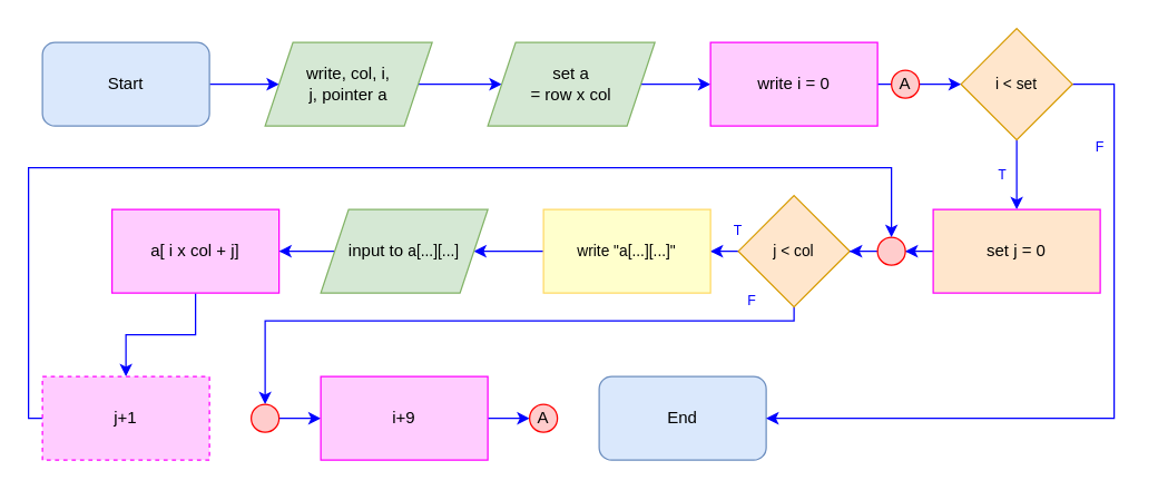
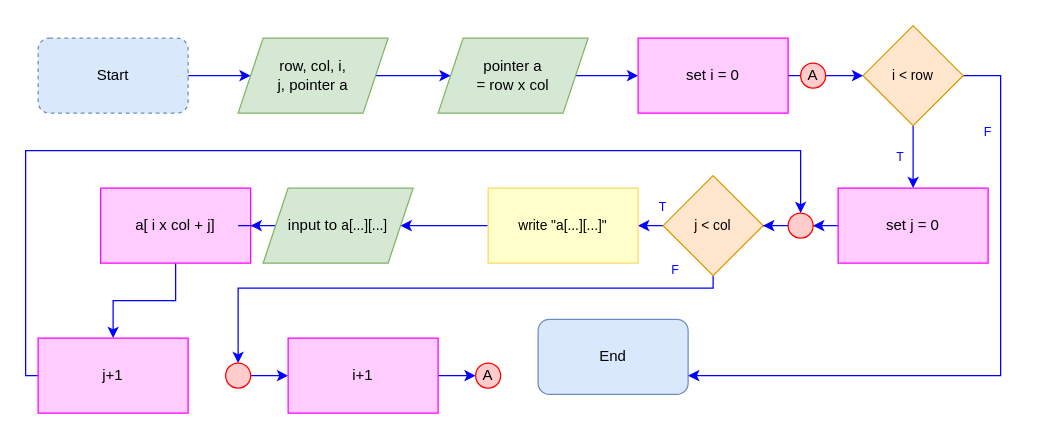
  <mxCell id="0" />
  <mxCell id="1" parent="0" />
  <mxCell id="2" style="edgeStyle=orthogonalEdgeStyle;rounded=0;orthogonalLoop=1;jettySize=auto;html=1;strokeColor=#0000FF;" parent="1" source="3" target="5" edge="1"><mxGeometry relative="1" as="geometry" /></mxCell>
- <mxCell id="3" value="Start" style="rounded=1;whiteSpace=wrap;html=1;fillColor=#dae8fc;strokeColor=#6c8ebf;" parent="1" vertex="1"><mxGeometry x="30" y="30" width="120" height="60" as="geometry" /></mxCell>
+ <mxCell id="3" value="Start" style="rounded=1;whiteSpace=wrap;html=1;fillColor=#dae8fc;strokeColor=#6c8ebf;dashed=1;" parent="1" vertex="1"><mxGeometry x="30" y="30" width="120" height="60" as="geometry" /></mxCell>
  <mxCell id="4" style="edgeStyle=orthogonalEdgeStyle;shape=connector;rounded=0;orthogonalLoop=1;jettySize=auto;html=1;labelBackgroundColor=default;strokeColor=#0000FF;fontFamily=Helvetica;fontSize=11;fontColor=default;endArrow=classic;" parent="1" source="5" target="7" edge="1"><mxGeometry relative="1" as="geometry" /></mxCell>
- <mxCell id="5" value="write, col, i,&lt;br&gt;j, pointer a" style="shape=parallelogram;perimeter=parallelogramPerimeter;whiteSpace=wrap;html=1;fixedSize=1;fillColor=#d5e8d4;strokeColor=#82b366;" parent="1" vertex="1"><mxGeometry x="190" y="30" width="120" height="60" as="geometry" /></mxCell>
+ <mxCell id="5" value="row, col, i,&lt;br&gt;j, pointer a" style="shape=parallelogram;perimeter=parallelogramPerimeter;whiteSpace=wrap;html=1;fixedSize=1;fillColor=#d5e8d4;strokeColor=#82b366;" parent="1" vertex="1"><mxGeometry x="190" y="30" width="120" height="60" as="geometry" /></mxCell>
  <mxCell id="6" style="edgeStyle=orthogonalEdgeStyle;shape=connector;rounded=0;orthogonalLoop=1;jettySize=auto;html=1;labelBackgroundColor=default;strokeColor=#0000FF;fontFamily=Helvetica;fontSize=11;fontColor=default;endArrow=classic;" parent="1" source="7" target="13" edge="1"><mxGeometry relative="1" as="geometry"><mxPoint x="510" y="60" as="targetPoint" /></mxGeometry></mxCell>
- <mxCell id="7" value="set a &lt;br&gt;= row x col" style="shape=parallelogram;perimeter=parallelogramPerimeter;whiteSpace=wrap;html=1;fixedSize=1;fillColor=#d5e8d4;strokeColor=#82b366;" parent="1" vertex="1"><mxGeometry x="350" y="30" width="120" height="60" as="geometry" /></mxCell>
- <mxCell id="8" value="End" style="rounded=1;whiteSpace=wrap;html=1;fillColor=#dae8fc;strokeColor=#6c8ebf;" parent="1" vertex="1"><mxGeometry x="430" y="270" width="120" height="60" as="geometry" /></mxCell>
+ <mxCell id="7" value="pointer a &lt;br&gt;= row x col" style="shape=parallelogram;perimeter=parallelogramPerimeter;whiteSpace=wrap;html=1;fixedSize=1;fillColor=#d5e8d4;strokeColor=#82b366;" parent="1" vertex="1"><mxGeometry x="350" y="30" width="120" height="60" as="geometry" /></mxCell>
+ <mxCell id="8" value="End" style="rounded=1;whiteSpace=wrap;html=1;fillColor=#dae8fc;strokeColor=#6c8ebf;" parent="1" vertex="1"><mxGeometry x="430" y="255" width="120" height="60" as="geometry" /></mxCell>
  <mxCell id="9" style="edgeStyle=orthogonalEdgeStyle;shape=connector;rounded=0;orthogonalLoop=1;jettySize=auto;html=1;labelBackgroundColor=default;strokeColor=#0000FF;fontFamily=Helvetica;fontSize=11;fontColor=default;endArrow=classic;" parent="1" source="11" target="15" edge="1"><mxGeometry relative="1" as="geometry"><Array as="points" /></mxGeometry></mxCell>
  <mxCell id="10" style="edgeStyle=orthogonalEdgeStyle;shape=connector;rounded=0;orthogonalLoop=1;jettySize=auto;html=1;labelBackgroundColor=default;strokeColor=#0000FF;fontFamily=Helvetica;fontSize=10;fontColor=#0000FF;endArrow=classic;" parent="1" source="11" target="8" edge="1"><mxGeometry relative="1" as="geometry"><mxPoint x="600" y="300" as="targetPoint" /><Array as="points"><mxPoint x="800" y="60" /><mxPoint x="800" y="300" /></Array></mxGeometry></mxCell>
- <mxCell id="11" value="i &amp;lt; set" style="rhombus;whiteSpace=wrap;html=1;strokeColor=#d79b00;fontFamily=Helvetica;fontSize=11;fillColor=#ffe6cc;" parent="1" vertex="1"><mxGeometry x="690" y="20" width="80" height="80" as="geometry" /></mxCell>
+ <mxCell id="11" value="i &amp;lt; row" style="rhombus;whiteSpace=wrap;html=1;strokeColor=#d79b00;fontFamily=Helvetica;fontSize=11;fillColor=#ffe6cc;" parent="1" vertex="1"><mxGeometry x="690" y="20" width="80" height="80" as="geometry" /></mxCell>
  <mxCell id="12" style="edgeStyle=orthogonalEdgeStyle;shape=connector;rounded=0;orthogonalLoop=1;jettySize=auto;html=1;entryX=0.5;entryY=0;entryDx=0;entryDy=0;labelBackgroundColor=default;strokeColor=#0000FF;fontFamily=Helvetica;fontSize=11;fontColor=default;endArrow=classic;" parent="1" source="13" target="29" edge="1"><mxGeometry relative="1" as="geometry" /></mxCell>
- <mxCell id="13" value="write i = 0" style="whiteSpace=wrap;html=1;fillColor=#FFCCFF;strokeColor=#FF00FF;" parent="1" vertex="1"><mxGeometry x="510" y="30" width="120" height="60" as="geometry" /></mxCell>
+ <mxCell id="13" value="set i = 0" style="whiteSpace=wrap;html=1;fillColor=#FFCCFF;strokeColor=#FF00FF;" parent="1" vertex="1"><mxGeometry x="510" y="30" width="120" height="60" as="geometry" /></mxCell>
  <mxCell id="14" style="edgeStyle=orthogonalEdgeStyle;shape=connector;rounded=0;orthogonalLoop=1;jettySize=auto;html=1;labelBackgroundColor=default;strokeColor=#0000FF;fontFamily=Helvetica;fontSize=11;fontColor=default;endArrow=classic;" parent="1" source="15" target="24" edge="1"><mxGeometry relative="1" as="geometry" /></mxCell>
- <mxCell id="15" value="set j = 0" style="whiteSpace=wrap;html=1;fillColor=#ffe6cc;strokeColor=#FF00FF;" parent="1" vertex="1"><mxGeometry x="670" y="150" width="120" height="60" as="geometry" /></mxCell>
+ <mxCell id="15" value="set j = 0" style="whiteSpace=wrap;html=1;fillColor=#FFCCFF;strokeColor=#FF00FF;" parent="1" vertex="1"><mxGeometry x="670" y="150" width="120" height="60" as="geometry" /></mxCell>
  <mxCell id="16" style="edgeStyle=orthogonalEdgeStyle;shape=connector;rounded=0;orthogonalLoop=1;jettySize=auto;html=1;labelBackgroundColor=default;strokeColor=#0000FF;fontFamily=Helvetica;fontSize=10;fontColor=#0000FF;endArrow=classic;" parent="1" source="18" target="20" edge="1"><mxGeometry relative="1" as="geometry" /></mxCell>
  <mxCell id="17" style="edgeStyle=orthogonalEdgeStyle;shape=connector;rounded=0;orthogonalLoop=1;jettySize=auto;html=1;labelBackgroundColor=default;strokeColor=#0000FF;fontFamily=Helvetica;fontSize=10;fontColor=#0000FF;endArrow=classic;" parent="1" source="18" target="35" edge="1"><mxGeometry relative="1" as="geometry"><Array as="points"><mxPoint x="570" y="230" /><mxPoint x="190" y="230" /></Array></mxGeometry></mxCell>
  <mxCell id="18" value="j&amp;nbsp;&amp;lt; col" style="rhombus;whiteSpace=wrap;html=1;strokeColor=#d79b00;fontFamily=Helvetica;fontSize=11;fillColor=#ffe6cc;" parent="1" vertex="1"><mxGeometry x="530" y="140" width="80" height="80" as="geometry" /></mxCell>
  <mxCell id="19" style="edgeStyle=orthogonalEdgeStyle;shape=connector;rounded=0;orthogonalLoop=1;jettySize=auto;html=1;labelBackgroundColor=default;strokeColor=#0000FF;fontFamily=Helvetica;fontSize=11;fontColor=default;endArrow=classic;" parent="1" source="20" target="32" edge="1"><mxGeometry relative="1" as="geometry" /></mxCell>
  <mxCell id="20" value="write &quot;a[...][...]&quot;" style="rounded=0;whiteSpace=wrap;html=1;strokeColor=#FFD966;fontFamily=Helvetica;fontSize=11;fillColor=#FFFFCC;" parent="1" vertex="1"><mxGeometry x="390" y="150" width="120" height="60" as="geometry" /></mxCell>
  <mxCell id="21" style="edgeStyle=orthogonalEdgeStyle;shape=connector;rounded=0;orthogonalLoop=1;jettySize=auto;html=1;labelBackgroundColor=default;strokeColor=#0000FF;fontFamily=Helvetica;fontSize=10;fontColor=#0000FF;endArrow=classic;" parent="1" source="22" target="27" edge="1"><mxGeometry relative="1" as="geometry" /></mxCell>
  <mxCell id="22" value="a[ i x col + j]" style="whiteSpace=wrap;html=1;fillColor=#FFCCFF;strokeColor=#FF00FF;" parent="1" vertex="1"><mxGeometry x="80" y="150" width="120" height="60" as="geometry" /></mxCell>
  <mxCell id="23" style="edgeStyle=orthogonalEdgeStyle;shape=connector;rounded=0;orthogonalLoop=1;jettySize=auto;html=1;labelBackgroundColor=default;strokeColor=#0000FF;fontFamily=Helvetica;fontSize=11;fontColor=default;endArrow=classic;" parent="1" source="24" target="18" edge="1"><mxGeometry relative="1" as="geometry" /></mxCell>
  <mxCell id="24" value="" style="ellipse;whiteSpace=wrap;html=1;aspect=fixed;strokeColor=#FF0000;fontFamily=Helvetica;fontSize=12;fontColor=default;fillColor=#FFCCCC;" parent="1" vertex="1"><mxGeometry x="630" y="170" width="20" height="20" as="geometry" /></mxCell>
  <mxCell id="25" style="edgeStyle=orthogonalEdgeStyle;shape=connector;rounded=0;orthogonalLoop=1;jettySize=auto;html=1;labelBackgroundColor=default;strokeColor=#0000FF;fontFamily=Helvetica;fontSize=10;fontColor=#0000FF;endArrow=classic;startArrow=none;" parent="1" source="35" target="34" edge="1"><mxGeometry relative="1" as="geometry" /></mxCell>
  <mxCell id="26" style="edgeStyle=orthogonalEdgeStyle;shape=connector;rounded=0;orthogonalLoop=1;jettySize=auto;html=1;labelBackgroundColor=default;strokeColor=#0000FF;fontFamily=Helvetica;fontSize=10;fontColor=#0000FF;endArrow=classic;" parent="1" source="27" target="24" edge="1"><mxGeometry relative="1" as="geometry"><mxPoint x="370" y="230" as="targetPoint" /><Array as="points"><mxPoint x="20" y="300" /><mxPoint x="20" y="120" /><mxPoint x="640" y="120" /></Array></mxGeometry></mxCell>
- <mxCell id="27" value="j+1" style="whiteSpace=wrap;html=1;fillColor=#FFCCFF;strokeColor=#FF00FF;dashed=1;" parent="1" vertex="1"><mxGeometry x="30" y="270" width="120" height="60" as="geometry" /></mxCell>
+ <mxCell id="27" value="j+1" style="whiteSpace=wrap;html=1;fillColor=#FFCCFF;strokeColor=#FF00FF;" parent="1" vertex="1"><mxGeometry x="30" y="270" width="120" height="60" as="geometry" /></mxCell>
  <mxCell id="28" style="edgeStyle=orthogonalEdgeStyle;shape=connector;rounded=0;orthogonalLoop=1;jettySize=auto;html=1;labelBackgroundColor=default;strokeColor=#0000FF;fontFamily=Helvetica;fontSize=11;fontColor=default;endArrow=classic;" parent="1" source="29" target="11" edge="1"><mxGeometry relative="1" as="geometry" /></mxCell>
  <mxCell id="29" value="A" style="ellipse;whiteSpace=wrap;html=1;aspect=fixed;strokeColor=#FF0000;fontFamily=Helvetica;fontSize=12;fontColor=default;fillColor=#FFCCCC;" parent="1" vertex="1"><mxGeometry x="640" y="50" width="20" height="20" as="geometry" /></mxCell>
  <mxCell id="30" value="&lt;font color=&quot;#0000ff&quot; style=&quot;font-size: 10px;&quot;&gt;T&lt;/font&gt;" style="text;strokeColor=none;fillColor=none;align=center;verticalAlign=middle;spacingLeft=4;spacingRight=4;overflow=hidden;points=[[0,0.5],[1,0.5]];portConstraint=eastwest;rotatable=0;whiteSpace=wrap;html=1;fontFamily=Helvetica;fontSize=11;fontColor=default;" parent="1" vertex="1"><mxGeometry x="680" y="110" width="80" height="30" as="geometry" /></mxCell>
  <mxCell id="31" style="edgeStyle=orthogonalEdgeStyle;shape=connector;rounded=0;orthogonalLoop=1;jettySize=auto;html=1;labelBackgroundColor=default;strokeColor=#0000FF;fontFamily=Helvetica;fontSize=10;fontColor=#0000FF;endArrow=classic;" parent="1" source="32" target="22" edge="1"><mxGeometry relative="1" as="geometry" /></mxCell>
- <mxCell id="32" value="input to&amp;nbsp;&lt;span style=&quot;font-size: 11px;&quot;&gt;a[...][...]&lt;/span&gt;" style="shape=parallelogram;perimeter=parallelogramPerimeter;whiteSpace=wrap;html=1;fixedSize=1;fillColor=#d5e8d4;strokeColor=#82b366;" parent="1" vertex="1"><mxGeometry x="230" y="150" width="120" height="60" as="geometry" /></mxCell>
+ <mxCell id="32" value="input to&amp;nbsp;&lt;span style=&quot;font-size: 11px;&quot;&gt;a[...][...]&lt;/span&gt;" style="shape=parallelogram;perimeter=parallelogramPerimeter;whiteSpace=wrap;html=1;fixedSize=1;fillColor=#d5e8d4;strokeColor=#82b366;" parent="1" vertex="1"><mxGeometry x="210" y="150" width="120" height="60" as="geometry" /></mxCell>
  <mxCell id="33" style="edgeStyle=orthogonalEdgeStyle;shape=connector;rounded=0;orthogonalLoop=1;jettySize=auto;html=1;labelBackgroundColor=default;strokeColor=#0000FF;fontFamily=Helvetica;fontSize=10;fontColor=#0000FF;endArrow=classic;" parent="1" source="34" target="39" edge="1"><mxGeometry relative="1" as="geometry" /></mxCell>
- <mxCell id="34" value="i+9" style="whiteSpace=wrap;html=1;fillColor=#FFCCFF;strokeColor=#FF00FF;" parent="1" vertex="1"><mxGeometry x="230" y="270" width="120" height="60" as="geometry" /></mxCell>
+ <mxCell id="34" value="i+1" style="whiteSpace=wrap;html=1;fillColor=#FFCCFF;strokeColor=#FF00FF;" parent="1" vertex="1"><mxGeometry x="230" y="270" width="120" height="60" as="geometry" /></mxCell>
  <mxCell id="35" value="" style="ellipse;whiteSpace=wrap;html=1;aspect=fixed;strokeColor=#FF0000;fontFamily=Helvetica;fontSize=12;fontColor=default;fillColor=#FFCCCC;" parent="1" vertex="1"><mxGeometry x="180" y="290" width="20" height="20" as="geometry" /></mxCell>
  <mxCell id="36" value="&lt;font color=&quot;#0000ff&quot; style=&quot;font-size: 10px;&quot;&gt;T&lt;/font&gt;" style="text;strokeColor=none;fillColor=none;align=center;verticalAlign=middle;spacingLeft=4;spacingRight=4;overflow=hidden;points=[[0,0.5],[1,0.5]];portConstraint=eastwest;rotatable=0;whiteSpace=wrap;html=1;fontFamily=Helvetica;fontSize=11;fontColor=default;" parent="1" vertex="1"><mxGeometry x="490" y="150" width="80" height="30" as="geometry" /></mxCell>
  <mxCell id="37" value="&lt;font color=&quot;#0000ff&quot;&gt;&lt;span style=&quot;font-size: 10px;&quot;&gt;F&lt;/span&gt;&lt;/font&gt;" style="text;strokeColor=none;fillColor=none;align=center;verticalAlign=middle;spacingLeft=4;spacingRight=4;overflow=hidden;points=[[0,0.5],[1,0.5]];portConstraint=eastwest;rotatable=0;whiteSpace=wrap;html=1;fontFamily=Helvetica;fontSize=11;fontColor=default;" parent="1" vertex="1"><mxGeometry x="500" y="200" width="80" height="30" as="geometry" /></mxCell>
  <mxCell id="38" value="&lt;font color=&quot;#0000ff&quot;&gt;&lt;span style=&quot;font-size: 10px;&quot;&gt;F&lt;/span&gt;&lt;/font&gt;" style="text;strokeColor=none;fillColor=none;align=center;verticalAlign=middle;spacingLeft=4;spacingRight=4;overflow=hidden;points=[[0,0.5],[1,0.5]];portConstraint=eastwest;rotatable=0;whiteSpace=wrap;html=1;fontFamily=Helvetica;fontSize=11;fontColor=default;" parent="1" vertex="1"><mxGeometry x="770" y="90" width="40" height="30" as="geometry" /></mxCell>
  <mxCell id="39" value="A" style="ellipse;whiteSpace=wrap;html=1;aspect=fixed;strokeColor=#FF0000;fontFamily=Helvetica;fontSize=12;fontColor=default;fillColor=#FFCCCC;" parent="1" vertex="1"><mxGeometry x="380" y="290" width="20" height="20" as="geometry" /></mxCell>
